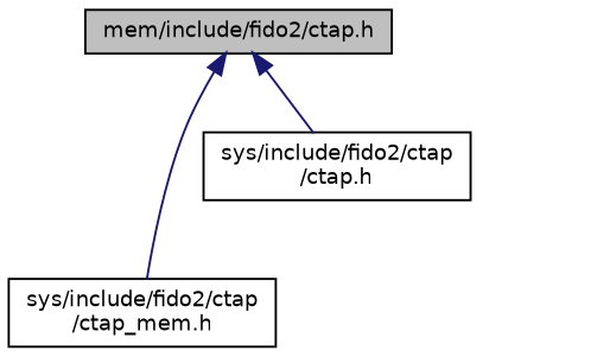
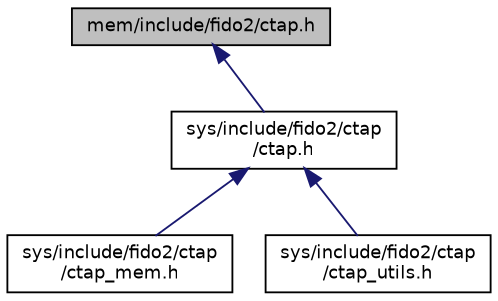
  digraph {
    node [color=black fillcolor=white fontname=Helvetica fontsize=10 shape=record style=filled]
    edge [color=midnightblue dir=back fontname=Helvetica fontsize=10 labelfontname=Helvetica labelfontsize=10 style=solid]
    n1 [fillcolor=grey75 fontcolor=black height=0.2 label="mem/include/fido2/ctap.h" width=0.4]
    n2 [height=0.2 label="sys/include/fido2/ctap\l/ctap.h" width=0.4]
    n3 [height=0.2 label="sys/include/fido2/ctap\l/ctap_mem.h" width=0.4]
+   n4 [height=0.2 label="sys/include/fido2/ctap\l/ctap_utils.h" width=0.4]
    n1 -> n2
-   n1 -> n3
+   n2 -> n3
+   n2 -> n4
  }
